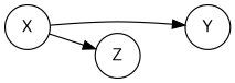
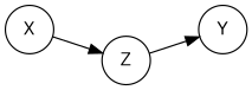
  digraph {
    fontname="IBM Plex Mono"
    rankdir=LR
    node [fillcolor="#ffffff" fontname="IBM Plex Mono" shape=circle style=filled]
    edge [fontname="IBM Plex Mono"]
    n1 [label=X width=0.5]
    n2 [label=Y width=0.5]
    n3 [label=Z width=0.5]
-   n1 -> n2
+   n3 -> n2
    n1 -> n3
  }
